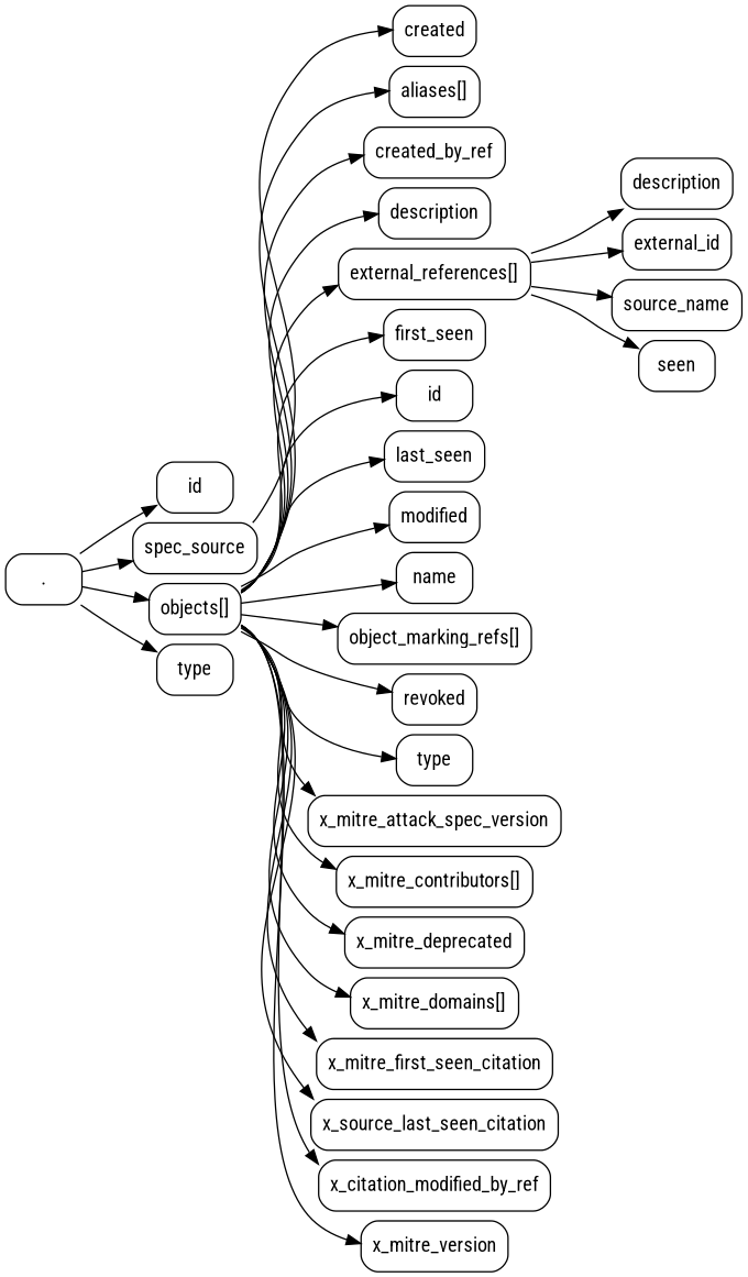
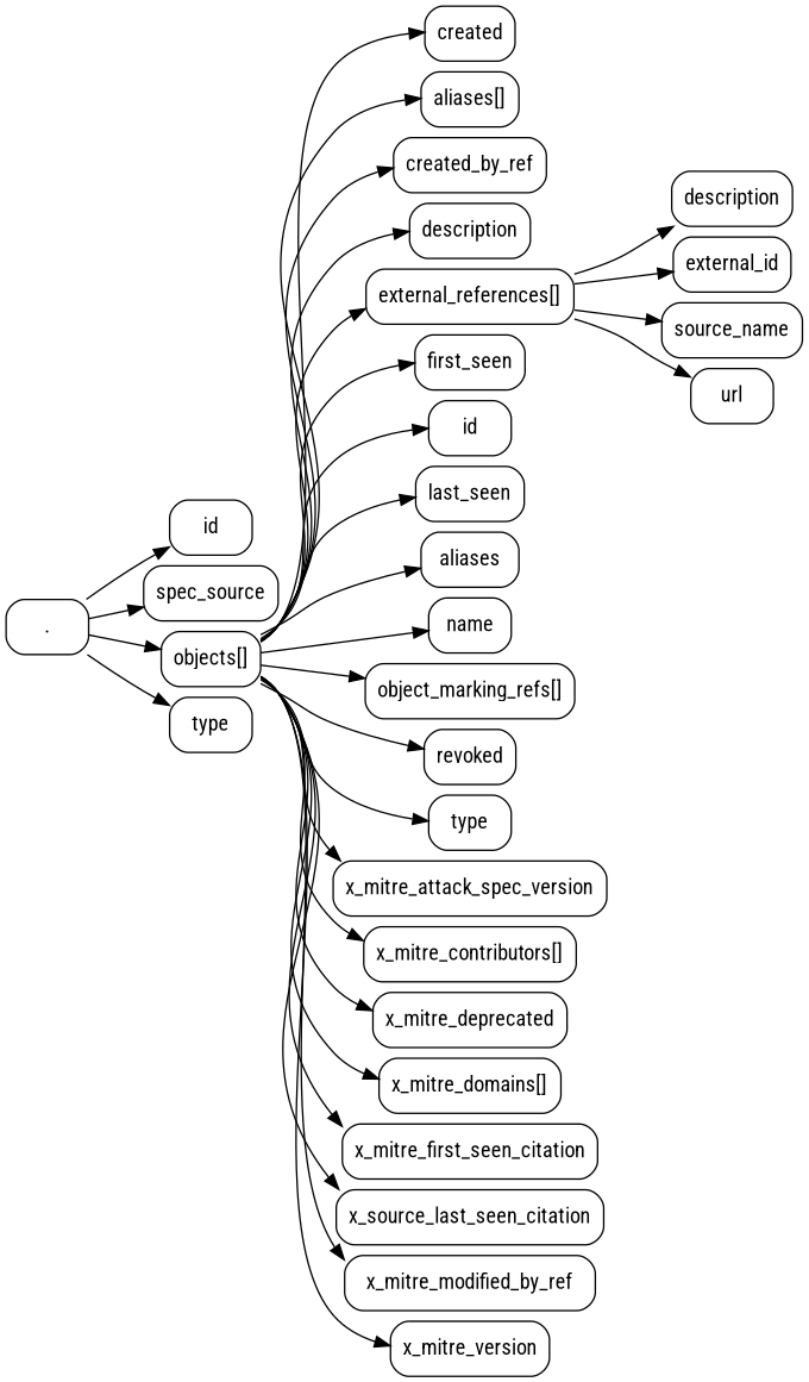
  digraph {
    fontname="Roboto Condensed"
    nodesep=0.1
    rankdir=LR
    ranksep=0.5
    splines=true
    node [fontname="Roboto Condensed" shape=box style=rounded]
    edge [fontname="Roboto Condensed"]
    "."
    id
    "objects[]"
    n4 [label=spec_source]
    type
    n6 [label="aliases[]"]
    n7 [label=created]
    n8 [label=created_by_ref]
    n9 [label=description]
    n10 [label="external_references[]"]
    n11 [label=first_seen]
    n12 [label=id]
    n13 [label=last_seen]
-   n14 [label=modified]
+   n14 [label=aliases]
    n15 [label=name]
    n16 [label="object_marking_refs[]"]
    n17 [label=revoked]
    n18 [label=type]
    n19 [label=x_mitre_attack_spec_version]
    n20 [label="x_mitre_contributors[]"]
    n21 [label=x_mitre_deprecated]
    n22 [label="x_mitre_domains[]"]
    n23 [label=x_mitre_first_seen_citation]
    n24 [label=x_source_last_seen_citation]
-   n25 [label=x_citation_modified_by_ref]
+   n25 [label=x_mitre_modified_by_ref]
    n26 [label=x_mitre_version]
    n27 [label=description]
    n28 [label=external_id]
    n29 [label=source_name]
-   n30 [label=seen]
+   n30 [label=url]
    "." -> id
    "." -> "objects[]"
    "." -> n4
    "." -> type
    "objects[]" -> n6
-   n4 -> n7
+   "objects[]" -> n7
    "objects[]" -> n8
    "objects[]" -> n9
    "objects[]" -> n10
    "objects[]" -> n11
    "objects[]" -> n12
    "objects[]" -> n13
    "objects[]" -> n14
    "objects[]" -> n15
    "objects[]" -> n16
    "objects[]" -> n17
    "objects[]" -> n18
    "objects[]" -> n19
    "objects[]" -> n20
    "objects[]" -> n21
    "objects[]" -> n22
    "objects[]" -> n23
    "objects[]" -> n24
    "objects[]" -> n25
    "objects[]" -> n26
    n10 -> n27
    n10 -> n28
    n10 -> n29
    n10 -> n30
  }
